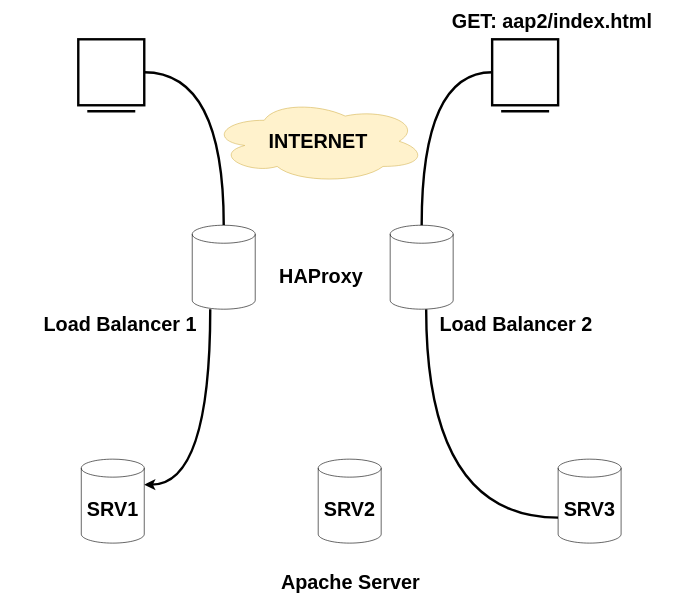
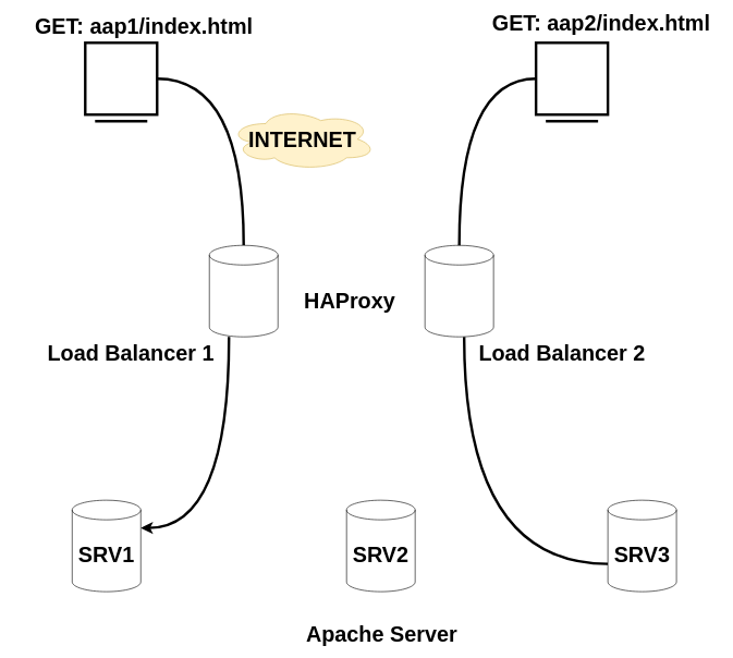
  <mxCell id="0" />
  <mxCell id="1" parent="0" />
- <mxCell id="2" value="INTERNET" style="ellipse;shape=cloud;whiteSpace=wrap;html=1;fillColor=#fff2cc;strokeColor=#d6b656;fontStyle=1;fontSize=33;" vertex="1" parent="1"><mxGeometry x="350" y="165" width="360" height="140" as="geometry" /></mxCell>
+ <mxCell id="2" value="INTERNET" style="ellipse;shape=cloud;whiteSpace=wrap;html=1;fillColor=#fff2cc;strokeColor=#d6b656;fontStyle=1;fontSize=33;" vertex="1" parent="1"><mxGeometry x="350" y="165" width="225" height="95" as="geometry" /></mxCell>
  <mxCell id="3" style="edgeStyle=orthogonalEdgeStyle;curved=1;html=1;strokeWidth=4;fontSize=33;endArrow=none;endFill=0;" edge="1" parent="1" source="4" target="8"><mxGeometry relative="1" as="geometry" /></mxCell>
  <mxCell id="4" value="" style="whiteSpace=wrap;html=1;aspect=fixed;fontSize=33;strokeWidth=4;" vertex="1" parent="1"><mxGeometry x="130" y="65" width="110" height="110" as="geometry" /></mxCell>
  <mxCell id="5" style="edgeStyle=orthogonalEdgeStyle;curved=1;html=1;entryX=0;entryY=0;entryDx=0;entryDy=97.5;entryPerimeter=0;strokeWidth=4;fontSize=33;endArrow=none;endFill=0;" edge="1" parent="1" source="6" target="13"><mxGeometry relative="1" as="geometry"><Array as="points"><mxPoint x="710" y="863" /></Array></mxGeometry></mxCell>
  <mxCell id="6" value="" style="shape=cylinder3;whiteSpace=wrap;html=1;boundedLbl=1;backgroundOutline=1;size=15;fontSize=33;" vertex="1" parent="1"><mxGeometry x="650" y="375" width="105" height="140" as="geometry" /></mxCell>
  <mxCell id="7" style="edgeStyle=orthogonalEdgeStyle;curved=1;html=1;entryX=1;entryY=0;entryDx=0;entryDy=42.5;entryPerimeter=0;strokeWidth=4;fontSize=33;endArrow=classic;endFill=1;horizontal=1;" edge="1" parent="1" source="8" target="11"><mxGeometry relative="1" as="geometry"><Array as="points"><mxPoint x="350" y="807" /></Array></mxGeometry></mxCell>
  <mxCell id="8" value="" style="shape=cylinder3;whiteSpace=wrap;html=1;boundedLbl=1;backgroundOutline=1;size=15;fontSize=33;" vertex="1" parent="1"><mxGeometry x="320" y="375" width="105" height="140" as="geometry" /></mxCell>
  <mxCell id="9" value="" style="edgeStyle=none;orthogonalLoop=1;jettySize=auto;html=1;fontSize=33;strokeWidth=4;endArrow=none;endFill=0;" edge="1" parent="1"><mxGeometry width="80" relative="1" as="geometry"><mxPoint x="145" y="185" as="sourcePoint" /><mxPoint x="225" y="185" as="targetPoint" /><Array as="points" /></mxGeometry></mxCell>
- <mxCell id="11" value="SRV1" style="shape=cylinder3;whiteSpace=wrap;html=1;boundedLbl=1;backgroundOutline=1;size=15;fontSize=33;fontStyle=1" vertex="1" parent="1"><mxGeometry x="135" y="765" width="105" height="140" as="geometry" /></mxCell>
+ <mxCell id="10" value="GET: aap1/index.html" style="text;strokeColor=none;align=center;fillColor=none;html=1;verticalAlign=middle;whiteSpace=wrap;rounded=0;strokeWidth=4;fontSize=33;fontStyle=1" vertex="1" parent="1"><mxGeometry x="40" y="25" width="360" height="30" as="geometry" /></mxCell>
+ <mxCell id="11" value="SRV1" style="shape=cylinder3;whiteSpace=wrap;html=1;boundedLbl=1;backgroundOutline=1;size=15;fontSize=33;fontStyle=1" vertex="1" parent="1"><mxGeometry x="110" y="765" width="105" height="140" as="geometry" /></mxCell>
  <mxCell id="12" value="SRV2" style="shape=cylinder3;whiteSpace=wrap;html=1;boundedLbl=1;backgroundOutline=1;size=15;fontSize=33;fontStyle=1" vertex="1" parent="1"><mxGeometry x="530" y="765" width="105" height="140" as="geometry" /></mxCell>
  <mxCell id="13" value="SRV3" style="shape=cylinder3;whiteSpace=wrap;html=1;boundedLbl=1;backgroundOutline=1;size=15;fontSize=33;fontStyle=1" vertex="1" parent="1"><mxGeometry x="930" y="765" width="105" height="140" as="geometry" /></mxCell>
  <mxCell id="14" value="Load Balancer 1" style="text;strokeColor=none;align=center;fillColor=none;html=1;verticalAlign=middle;whiteSpace=wrap;rounded=0;strokeWidth=4;fontSize=33;fontStyle=1" vertex="1" parent="1"><mxGeometry x="20" y="525" width="360" height="30" as="geometry" /></mxCell>
  <mxCell id="15" value="Load Balancer 2" style="text;strokeColor=none;align=center;fillColor=none;html=1;verticalAlign=middle;whiteSpace=wrap;rounded=0;strokeWidth=4;fontSize=33;fontStyle=1" vertex="1" parent="1"><mxGeometry x="710" y="525" width="300" height="30" as="geometry" /></mxCell>
  <mxCell id="16" style="edgeStyle=orthogonalEdgeStyle;curved=1;html=1;strokeWidth=4;fontSize=33;endArrow=none;endFill=0;" edge="1" parent="1" source="17" target="6"><mxGeometry relative="1" as="geometry" /></mxCell>
  <mxCell id="17" value="" style="whiteSpace=wrap;html=1;aspect=fixed;fontSize=33;strokeWidth=4;" vertex="1" parent="1"><mxGeometry x="820" y="65" width="110" height="110" as="geometry" /></mxCell>
  <mxCell id="18" value="" style="edgeStyle=none;orthogonalLoop=1;jettySize=auto;html=1;fontSize=33;strokeWidth=4;endArrow=none;endFill=0;" edge="1" parent="1"><mxGeometry width="80" relative="1" as="geometry"><mxPoint x="835" y="185" as="sourcePoint" /><mxPoint x="915" y="185" as="targetPoint" /><Array as="points" /></mxGeometry></mxCell>
  <mxCell id="19" value="GET: aap2/index.html" style="text;strokeColor=none;align=center;fillColor=none;html=1;verticalAlign=middle;whiteSpace=wrap;rounded=0;strokeWidth=4;fontSize=33;fontStyle=1" vertex="1" parent="1"><mxGeometry x="740" y="20" width="360" height="30" as="geometry" /></mxCell>
  <mxCell id="20" value="HAProxy" style="text;strokeColor=none;align=center;fillColor=none;html=1;verticalAlign=middle;whiteSpace=wrap;rounded=0;strokeWidth=4;fontSize=33;fontStyle=1" vertex="1" parent="1"><mxGeometry x="425" y="445" width="220" height="30" as="geometry" /></mxCell>
  <mxCell id="21" value="Apache Server" style="text;strokeColor=none;align=center;fillColor=none;html=1;verticalAlign=middle;whiteSpace=wrap;rounded=0;strokeWidth=4;fontSize=33;fontStyle=1" vertex="1" parent="1"><mxGeometry x="425" y="955" width="317.5" height="30" as="geometry" /></mxCell>
